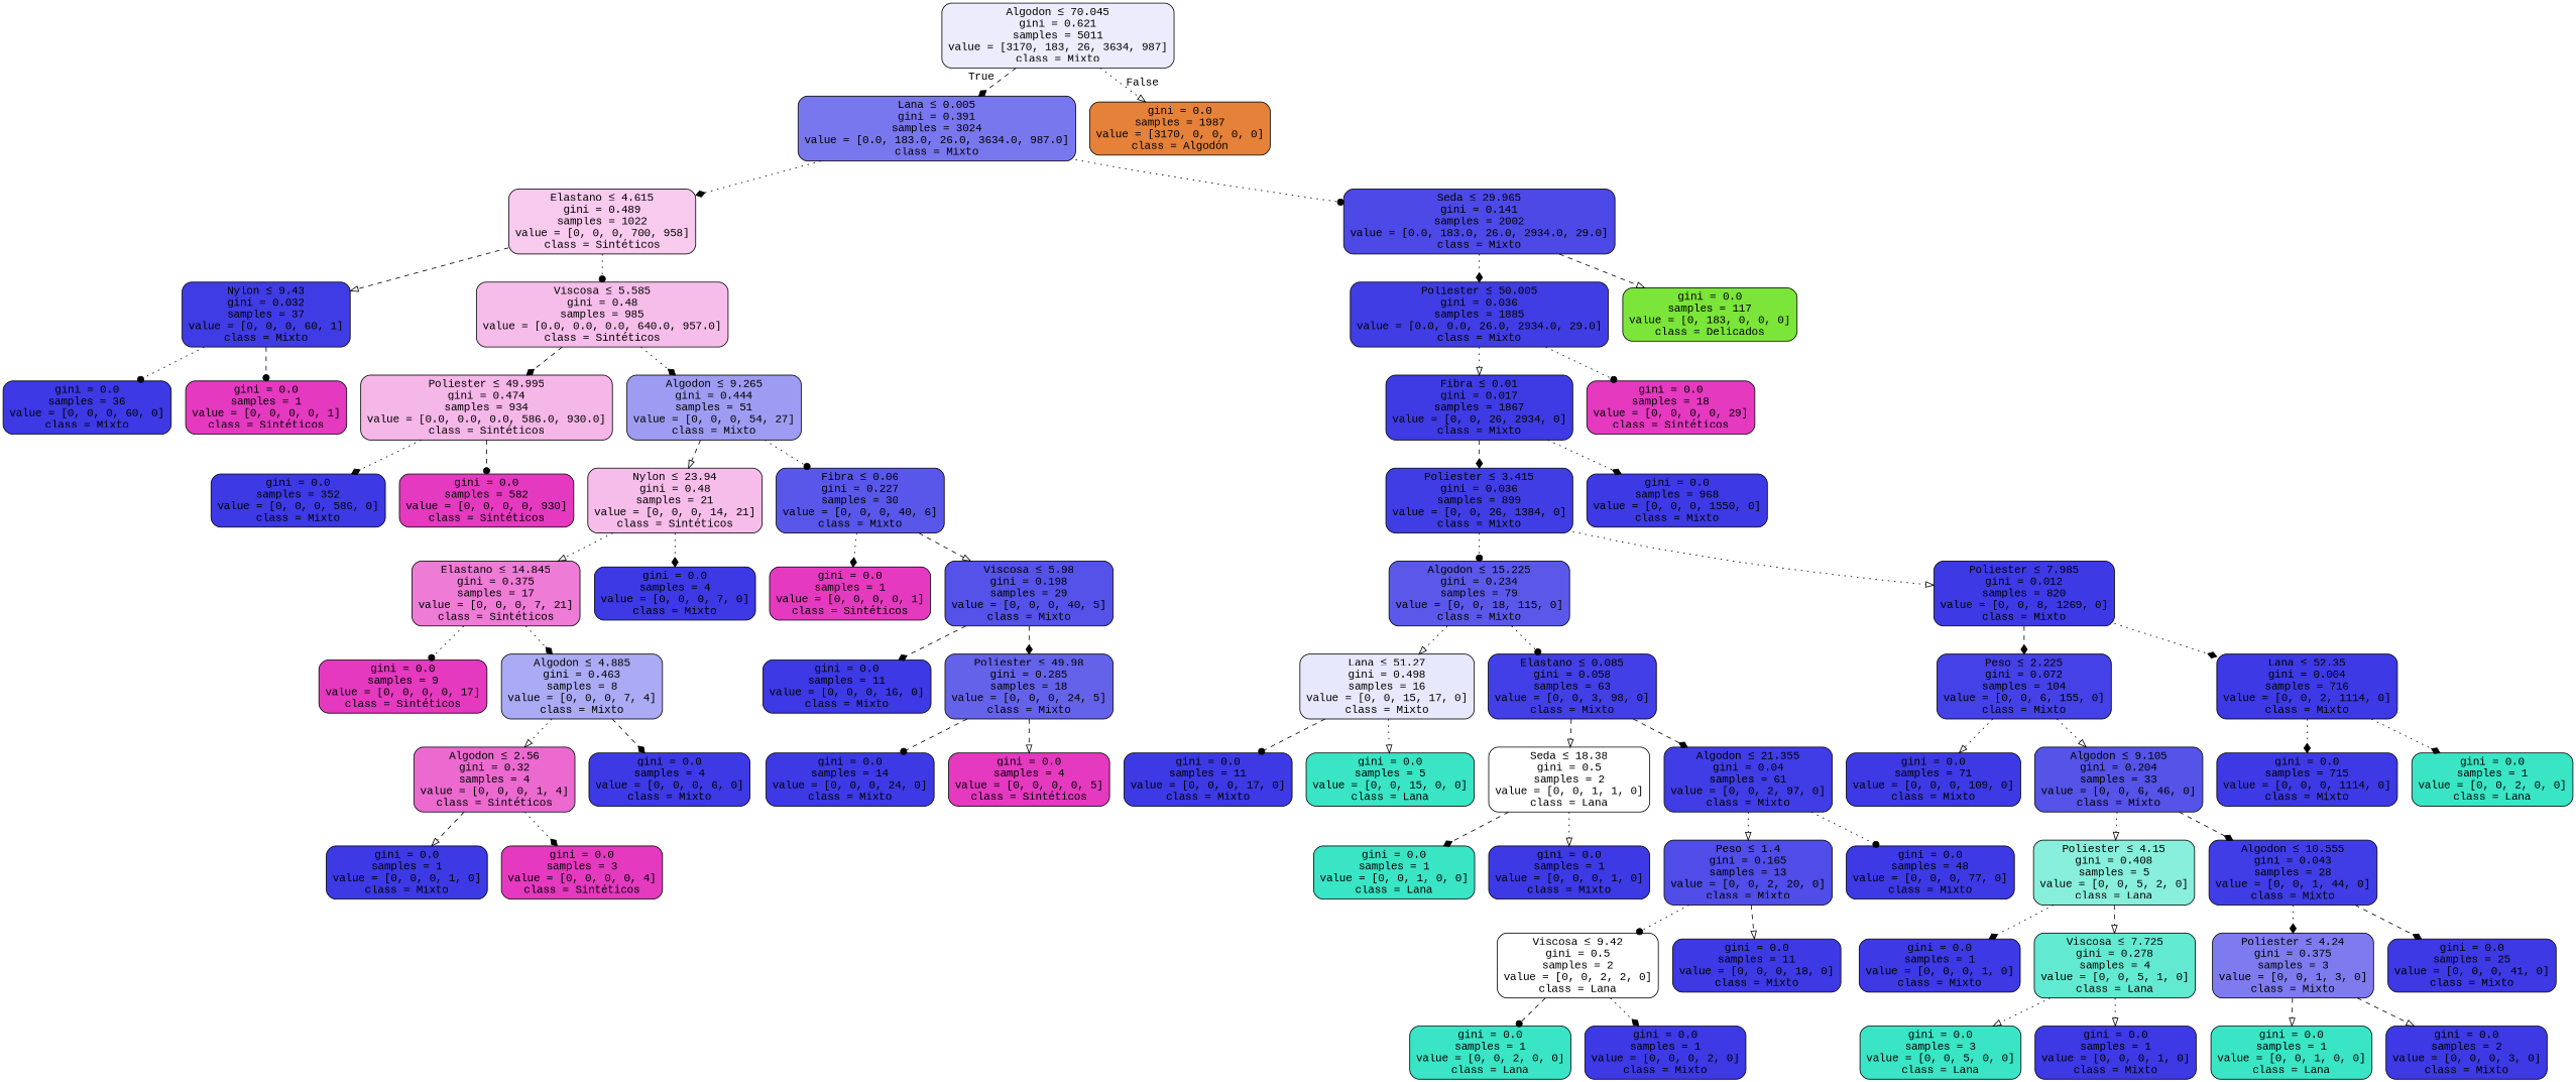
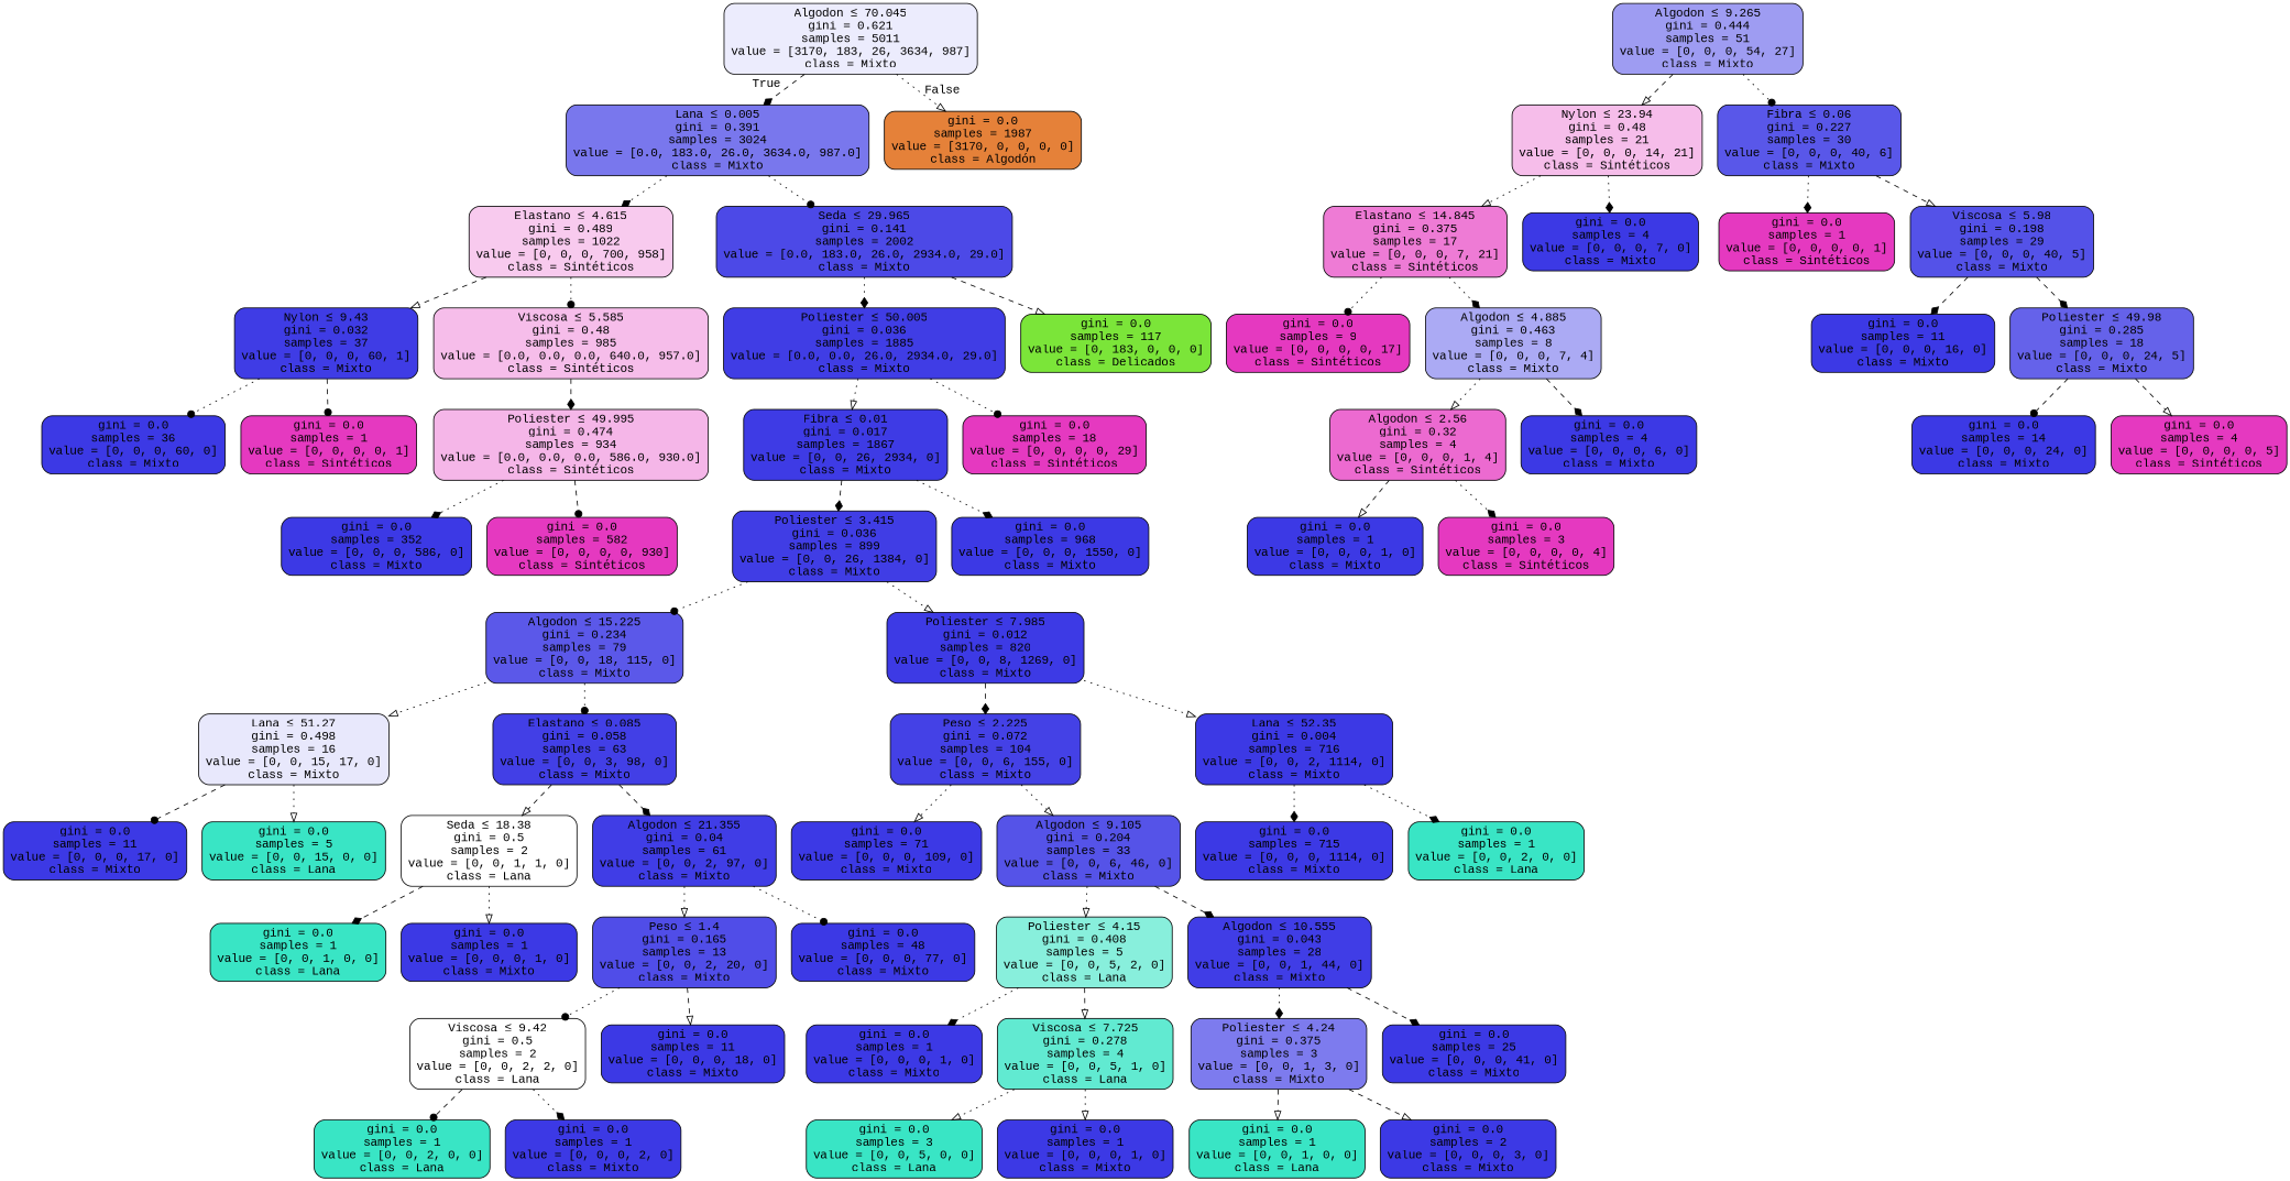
  digraph {
    fontname="Liberation Mono"
    node [color=black fillcolor="#3c39e5" fontname="Liberation Mono" shape=box style="filled, rounded"]
    edge [arrowhead=onormal fontname="Liberation Mono" style=dotted]
    n1 [fillcolor="#ececfd" label=<Algodon &le; 70.045<br/>gini = 0.621<br/>samples = 5011<br/>value = [3170, 183, 26, 3634, 987]<br/>class = Mixto>]
    n2 [fillcolor="#7977ed" label=<Lana &le; 0.005<br/>gini = 0.391<br/>samples = 3024<br/>value = [0.0, 183.0, 26.0, 3634.0, 987.0]<br/>class = Mixto>]
    n3 [fillcolor="#e58139" label=<gini = 0.0<br/>samples = 1987<br/>value = [3170, 0, 0, 0, 0]<br/>class = Algodón>]
    n4 [fillcolor="#f8caee" label=<Elastano &le; 4.615<br/>gini = 0.489<br/>samples = 1022<br/>value = [0, 0, 0, 700, 958]<br/>class = Sintéticos>]
    n5 [fillcolor="#4c49e7" label=<Seda &le; 29.965<br/>gini = 0.141<br/>samples = 2002<br/>value = [0.0, 183.0, 26.0, 2934.0, 29.0]<br/>class = Mixto>]
    n6 [fillcolor="#3f3ce5" label=<Nylon &le; 9.43<br/>gini = 0.032<br/>samples = 37<br/>value = [0, 0, 0, 60, 1]<br/>class = Mixto>]
    n7 [fillcolor="#f6bdea" label=<Viscosa &le; 5.585<br/>gini = 0.48<br/>samples = 985<br/>value = [0.0, 0.0, 0.0, 640.0, 957.0]<br/>class = Sintéticos>]
    n8 [fillcolor="#403de5" label=<Poliester &le; 50.005<br/>gini = 0.036<br/>samples = 1885<br/>value = [0.0, 0.0, 26.0, 2934.0, 29.0]<br/>class = Mixto>]
    n9 [fillcolor="#7be539" label=<gini = 0.0<br/>samples = 117<br/>value = [0, 183, 0, 0, 0]<br/>class = Delicados>]
    n10 [label=<gini = 0.0<br/>samples = 36<br/>value = [0, 0, 0, 60, 0]<br/>class = Mixto>]
    n11 [fillcolor="#e539c0" label=<gini = 0.0<br/>samples = 1<br/>value = [0, 0, 0, 0, 1]<br/>class = Sintéticos>]
    n12 [fillcolor="#f5b6e8" label=<Poliester &le; 49.995<br/>gini = 0.474<br/>samples = 934<br/>value = [0.0, 0.0, 0.0, 586.0, 930.0]<br/>class = Sintéticos>]
    n13 [fillcolor="#9e9cf2" label=<Algodon &le; 9.265<br/>gini = 0.444<br/>samples = 51<br/>value = [0, 0, 0, 54, 27]<br/>class = Mixto>]
    n14 [label=<gini = 0.0<br/>samples = 352<br/>value = [0, 0, 0, 586, 0]<br/>class = Mixto>]
    n15 [fillcolor="#e539c0" label=<gini = 0.0<br/>samples = 582<br/>value = [0, 0, 0, 0, 930]<br/>class = Sintéticos>]
    n16 [fillcolor="#f6bdea" label=<Nylon &le; 23.94<br/>gini = 0.48<br/>samples = 21<br/>value = [0, 0, 0, 14, 21]<br/>class = Sintéticos>]
    n17 [fillcolor="#5957e9" label=<Fibra &le; 0.06<br/>gini = 0.227<br/>samples = 30<br/>value = [0, 0, 0, 40, 6]<br/>class = Mixto>]
    n18 [fillcolor="#ee7bd5" label=<Elastano &le; 14.845<br/>gini = 0.375<br/>samples = 17<br/>value = [0, 0, 0, 7, 21]<br/>class = Sintéticos>]
    n19 [label=<gini = 0.0<br/>samples = 4<br/>value = [0, 0, 0, 7, 0]<br/>class = Mixto>]
    n20 [fillcolor="#e539c0" label=<gini = 0.0<br/>samples = 1<br/>value = [0, 0, 0, 0, 1]<br/>class = Sintéticos>]
    n21 [fillcolor="#5452e8" label=<Viscosa &le; 5.98<br/>gini = 0.198<br/>samples = 29<br/>value = [0, 0, 0, 40, 5]<br/>class = Mixto>]
    n22 [fillcolor="#e539c0" label=<gini = 0.0<br/>samples = 9<br/>value = [0, 0, 0, 0, 17]<br/>class = Sintéticos>]
    n23 [fillcolor="#abaaf4" label=<Algodon &le; 4.885<br/>gini = 0.463<br/>samples = 8<br/>value = [0, 0, 0, 7, 4]<br/>class = Mixto>]
    n24 [fillcolor="#ec6ad0" label=<Algodon &le; 2.56<br/>gini = 0.32<br/>samples = 4<br/>value = [0, 0, 0, 1, 4]<br/>class = Sintéticos>]
    n25 [label=<gini = 0.0<br/>samples = 4<br/>value = [0, 0, 0, 6, 0]<br/>class = Mixto>]
    n26 [label=<gini = 0.0<br/>samples = 1<br/>value = [0, 0, 0, 1, 0]<br/>class = Mixto>]
    n27 [fillcolor="#e539c0" label=<gini = 0.0<br/>samples = 3<br/>value = [0, 0, 0, 0, 4]<br/>class = Sintéticos>]
    n28 [label=<gini = 0.0<br/>samples = 11<br/>value = [0, 0, 0, 16, 0]<br/>class = Mixto>]
    n29 [fillcolor="#6562ea" label=<Poliester &le; 49.98<br/>gini = 0.285<br/>samples = 18<br/>value = [0, 0, 0, 24, 5]<br/>class = Mixto>]
    n30 [label=<gini = 0.0<br/>samples = 14<br/>value = [0, 0, 0, 24, 0]<br/>class = Mixto>]
    n31 [fillcolor="#e539c0" label=<gini = 0.0<br/>samples = 4<br/>value = [0, 0, 0, 0, 5]<br/>class = Sintéticos>]
    n32 [fillcolor="#3e3be5" label=<Fibra &le; 0.01<br/>gini = 0.017<br/>samples = 1867<br/>value = [0, 0, 26, 2934, 0]<br/>class = Mixto>]
    n33 [fillcolor="#e539c0" label=<gini = 0.0<br/>samples = 18<br/>value = [0, 0, 0, 0, 29]<br/>class = Sintéticos>]
    n34 [fillcolor="#403de5" label=<Poliester &le; 3.415<br/>gini = 0.036<br/>samples = 899<br/>value = [0, 0, 26, 1384, 0]<br/>class = Mixto>]
    n35 [label=<gini = 0.0<br/>samples = 968<br/>value = [0, 0, 0, 1550, 0]<br/>class = Mixto>]
    n36 [fillcolor="#5b58e9" label=<Algodon &le; 15.225<br/>gini = 0.234<br/>samples = 79<br/>value = [0, 0, 18, 115, 0]<br/>class = Mixto>]
    n37 [fillcolor="#3d3ae5" label=<Poliester &le; 7.985<br/>gini = 0.012<br/>samples = 820<br/>value = [0, 0, 8, 1269, 0]<br/>class = Mixto>]
    n38 [fillcolor="#e8e8fc" label=<Lana &le; 51.27<br/>gini = 0.498<br/>samples = 16<br/>value = [0, 0, 15, 17, 0]<br/>class = Mixto>]
    n39 [fillcolor="#423fe6" label=<Elastano &le; 0.085<br/>gini = 0.058<br/>samples = 63<br/>value = [0, 0, 3, 98, 0]<br/>class = Mixto>]
    n40 [fillcolor="#4441e6" label=<Peso &le; 2.225<br/>gini = 0.072<br/>samples = 104<br/>value = [0, 0, 6, 155, 0]<br/>class = Mixto>]
    n41 [label=<Lana &le; 52.35<br/>gini = 0.004<br/>samples = 716<br/>value = [0, 0, 2, 1114, 0]<br/>class = Mixto>]
    n42 [label=<gini = 0.0<br/>samples = 11<br/>value = [0, 0, 0, 17, 0]<br/>class = Mixto>]
    n43 [fillcolor="#39e5c5" label=<gini = 0.0<br/>samples = 5<br/>value = [0, 0, 15, 0, 0]<br/>class = Lana>]
    n44 [fillcolor="#ffffff" label=<Seda &le; 18.38<br/>gini = 0.5<br/>samples = 2<br/>value = [0, 0, 1, 1, 0]<br/>class = Lana>]
    n45 [fillcolor="#403de6" label=<Algodon &le; 21.355<br/>gini = 0.04<br/>samples = 61<br/>value = [0, 0, 2, 97, 0]<br/>class = Mixto>]
    n46 [fillcolor="#39e5c5" label=<gini = 0.0<br/>samples = 1<br/>value = [0, 0, 1, 0, 0]<br/>class = Lana>]
    n47 [label=<gini = 0.0<br/>samples = 1<br/>value = [0, 0, 0, 1, 0]<br/>class = Mixto>]
    n48 [fillcolor="#504de8" label=<Peso &le; 1.4<br/>gini = 0.165<br/>samples = 13<br/>value = [0, 0, 2, 20, 0]<br/>class = Mixto>]
    n49 [label=<gini = 0.0<br/>samples = 48<br/>value = [0, 0, 0, 77, 0]<br/>class = Mixto>]
    n50 [fillcolor="#ffffff" label=<Viscosa &le; 9.42<br/>gini = 0.5<br/>samples = 2<br/>value = [0, 0, 2, 2, 0]<br/>class = Lana>]
    n51 [label=<gini = 0.0<br/>samples = 11<br/>value = [0, 0, 0, 18, 0]<br/>class = Mixto>]
    n52 [fillcolor="#39e5c5" label=<gini = 0.0<br/>samples = 1<br/>value = [0, 0, 2, 0, 0]<br/>class = Lana>]
    n53 [label=<gini = 0.0<br/>samples = 1<br/>value = [0, 0, 0, 2, 0]<br/>class = Mixto>]
    n54 [label=<gini = 0.0<br/>samples = 71<br/>value = [0, 0, 0, 109, 0]<br/>class = Mixto>]
    n55 [fillcolor="#5553e8" label=<Algodon &le; 9.105<br/>gini = 0.204<br/>samples = 33<br/>value = [0, 0, 6, 46, 0]<br/>class = Mixto>]
    n56 [label=<gini = 0.0<br/>samples = 715<br/>value = [0, 0, 0, 1114, 0]<br/>class = Mixto>]
    n57 [fillcolor="#39e5c5" label=<gini = 0.0<br/>samples = 1<br/>value = [0, 0, 2, 0, 0]<br/>class = Lana>]
    n58 [fillcolor="#88efdc" label=<Poliester &le; 4.15<br/>gini = 0.408<br/>samples = 5<br/>value = [0, 0, 5, 2, 0]<br/>class = Lana>]
    n59 [fillcolor="#403de6" label=<Algodon &le; 10.555<br/>gini = 0.043<br/>samples = 28<br/>value = [0, 0, 1, 44, 0]<br/>class = Mixto>]
    n60 [label=<gini = 0.0<br/>samples = 1<br/>value = [0, 0, 0, 1, 0]<br/>class = Mixto>]
    n61 [fillcolor="#61ead1" label=<Viscosa &le; 7.725<br/>gini = 0.278<br/>samples = 4<br/>value = [0, 0, 5, 1, 0]<br/>class = Lana>]
    n62 [fillcolor="#7d7bee" label=<Poliester &le; 4.24<br/>gini = 0.375<br/>samples = 3<br/>value = [0, 0, 1, 3, 0]<br/>class = Mixto>]
    n63 [label=<gini = 0.0<br/>samples = 25<br/>value = [0, 0, 0, 41, 0]<br/>class = Mixto>]
    n64 [fillcolor="#39e5c5" label=<gini = 0.0<br/>samples = 3<br/>value = [0, 0, 5, 0, 0]<br/>class = Lana>]
    n65 [label=<gini = 0.0<br/>samples = 1<br/>value = [0, 0, 0, 1, 0]<br/>class = Mixto>]
    n66 [fillcolor="#39e5c5" label=<gini = 0.0<br/>samples = 1<br/>value = [0, 0, 1, 0, 0]<br/>class = Lana>]
    n67 [label=<gini = 0.0<br/>samples = 2<br/>value = [0, 0, 0, 3, 0]<br/>class = Mixto>]
    n1 -> n2 [arrowhead=diamond headlabel=True labelangle=45 labeldistance=2.5 style=dashed]
    n1 -> n3 [headlabel=False labelangle=-45 labeldistance=2.5]
    n2 -> n4 [arrowhead=diamond]
    n2 -> n5 [arrowhead=dot]
    n4 -> n6 [style=dashed]
    n4 -> n7 [arrowhead=dot]
    n5 -> n8 [arrowhead=diamond]
    n5 -> n9 [style=dashed]
    n6 -> n10 [arrowhead=dot]
    n6 -> n11 [arrowhead=dot style=dashed]
    n7 -> n12 [arrowhead=diamond style=dashed]
-   n7 -> n13 [arrowhead=diamond]
    n8 -> n32
    n8 -> n33 [arrowhead=dot]
    n12 -> n14 [arrowhead=diamond]
    n12 -> n15 [arrowhead=dot style=dashed]
    n13 -> n16 [style=dashed]
    n13 -> n17 [arrowhead=dot]
    n16 -> n18
    n16 -> n19 [arrowhead=diamond]
    n17 -> n20 [arrowhead=diamond]
    n17 -> n21 [style=dashed]
    n18 -> n22 [arrowhead=dot]
    n18 -> n23 [arrowhead=diamond]
    n21 -> n28 [arrowhead=diamond style=dashed]
    n21 -> n29 [arrowhead=diamond style=dashed]
    n23 -> n24
    n23 -> n25 [arrowhead=diamond style=dashed]
    n24 -> n26 [style=dashed]
    n24 -> n27 [arrowhead=diamond]
    n29 -> n30 [arrowhead=dot style=dashed]
    n29 -> n31 [style=dashed]
    n32 -> n34 [arrowhead=diamond style=dashed]
    n32 -> n35 [arrowhead=diamond]
    n34 -> n36 [arrowhead=dot]
    n34 -> n37
    n36 -> n38
    n36 -> n39 [arrowhead=dot]
    n37 -> n40 [arrowhead=diamond style=dashed]
-   n37 -> n41 [arrowhead=diamond]
+   n37 -> n41
    n38 -> n42 [arrowhead=dot style=dashed]
    n38 -> n43
    n39 -> n44 [style=dashed]
    n39 -> n45 [arrowhead=diamond style=dashed]
    n40 -> n54
    n40 -> n55
    n41 -> n56 [arrowhead=diamond]
    n41 -> n57 [arrowhead=diamond]
    n44 -> n46 [arrowhead=diamond style=dashed]
    n44 -> n47
    n45 -> n48
    n45 -> n49 [arrowhead=dot]
    n48 -> n50 [arrowhead=dot]
    n48 -> n51 [style=dashed]
    n50 -> n52 [arrowhead=dot style=dashed]
    n50 -> n53 [arrowhead=diamond]
    n55 -> n58
    n55 -> n59 [arrowhead=diamond style=dashed]
    n58 -> n60 [arrowhead=diamond]
    n58 -> n61 [style=dashed]
    n59 -> n62 [arrowhead=diamond]
    n59 -> n63 [arrowhead=diamond style=dashed]
    n61 -> n64
    n61 -> n65
    n62 -> n66 [style=dashed]
    n62 -> n67 [style=dashed]
  }
